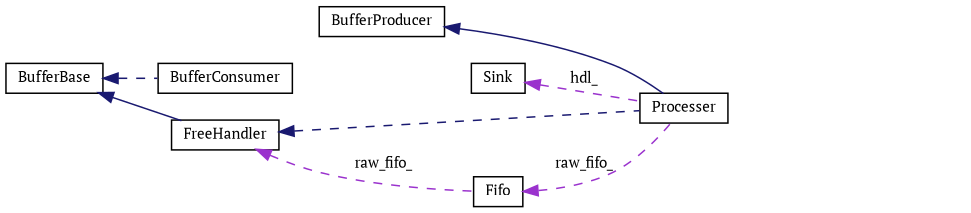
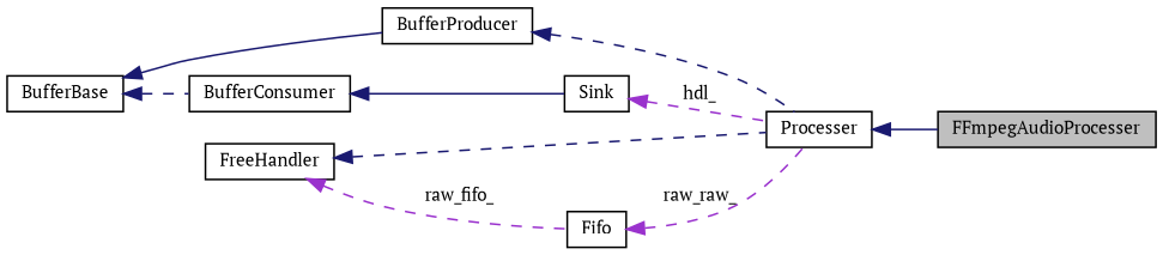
  digraph {
    fontname="PT Serif"
    rankdir=LR
    node [color=black fillcolor=white fontname="PT Serif" fontsize=10 shape=record style=filled]
    edge [color=midnightblue dir=back fontname="PT Serif" fontsize=10 labelfontname=Helvetica labelfontsize=10 style=dashed]
+   n1 [fillcolor=grey75 fontcolor=black height=0.2 label=FFmpegAudioProcesser width=0.4]
    n2 [height=0.2 label=Processer width=0.4]
    n3 [height=0.2 label=BufferProducer width=0.4]
    n4 [height=0.2 label=BufferBase width=0.4]
    n5 [height=0.2 label=BufferConsumer width=0.4]
    n6 [height=0.2 label=Sink width=0.4]
    n7 [height=0.2 label=FreeHandler width=0.4]
    n8 [height=0.2 label=Fifo width=0.4]
-   n3 -> n2 [style=solid]
-   n4 -> n7 [style=solid]
+   n2 -> n1 [style=solid]
+   n3 -> n2
+   n4 -> n3 [style=solid]
    n4 -> n5
+   n5 -> n6 [style=solid]
    n6 -> n2 [color=darkorchid3 label=" hdl_"]
    n7 -> n2
    n7 -> n8 [color=darkorchid3 label=" raw_fifo_"]
-   n8 -> n2 [color=darkorchid3 label=" raw_fifo_"]
+   n8 -> n2 [color=darkorchid3 label=" raw_raw_"]
  }
